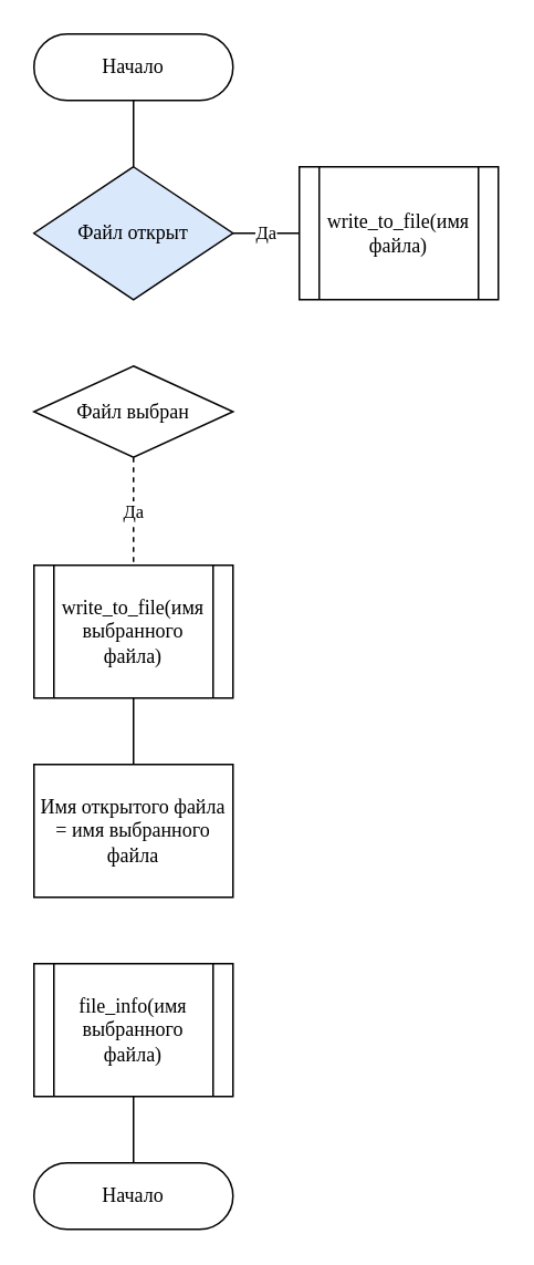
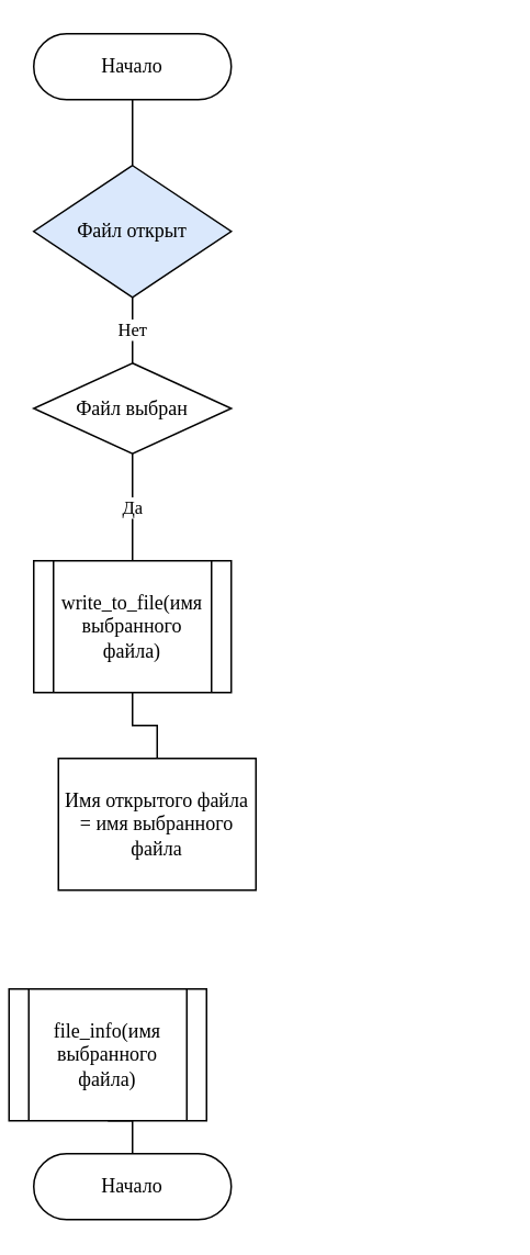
  <mxCell id="0" />
  <mxCell id="1" parent="0" />
  <mxCell id="2" style="edgeStyle=orthogonalEdgeStyle;rounded=0;orthogonalLoop=1;jettySize=auto;html=1;exitX=0.5;exitY=0.5;exitDx=0;exitDy=20;exitPerimeter=0;entryX=0.5;entryY=0;entryDx=0;entryDy=0;endArrow=none;endFill=0;fontFamily=Times New Roman;" edge="1" parent="1" source="3" target="6"><mxGeometry relative="1" as="geometry" /></mxCell>
  <mxCell id="3" value="Начало" style="html=1;dashed=0;whiteSpace=wrap;shape=mxgraph.dfd.start;fontFamily=Times New Roman;" vertex="1" parent="1"><mxGeometry x="20" y="20" width="120" height="40" as="geometry" /></mxCell>
- <mxCell id="5" value="Да" style="edgeStyle=orthogonalEdgeStyle;rounded=0;orthogonalLoop=1;jettySize=auto;html=1;exitX=1;exitY=0.5;exitDx=0;exitDy=0;entryX=0;entryY=0.5;entryDx=0;entryDy=0;endArrow=none;endFill=0;fontFamily=Times New Roman;" edge="1" parent="1" source="6" target="7"><mxGeometry relative="1" as="geometry" /></mxCell>
+ <mxCell id="4" value="Нет" style="edgeStyle=orthogonalEdgeStyle;rounded=0;orthogonalLoop=1;jettySize=auto;html=1;exitX=0.5;exitY=1;exitDx=0;exitDy=0;entryX=0.5;entryY=0;entryDx=0;entryDy=0;endArrow=none;endFill=0;fontFamily=Times New Roman;" edge="1" parent="1" source="6" target="9"><mxGeometry relative="1" as="geometry" /></mxCell>
  <mxCell id="6" value="Файл открыт" style="rhombus;whiteSpace=wrap;html=1;fontFamily=Times New Roman;fillColor=#dae8fc;" vertex="1" parent="1"><mxGeometry x="20" y="100" width="120" height="80" as="geometry" /></mxCell>
- <mxCell id="7" value="write_to_file(имя файла)" style="shape=process;whiteSpace=wrap;html=1;backgroundOutline=1;fontFamily=Times New Roman;" vertex="1" parent="1"><mxGeometry x="180" y="100" width="120" height="80" as="geometry" /></mxCell>
- <mxCell id="8" value="Да" style="edgeStyle=orthogonalEdgeStyle;rounded=0;orthogonalLoop=1;jettySize=auto;html=1;exitX=0.5;exitY=1;exitDx=0;exitDy=0;entryX=0.5;entryY=0;entryDx=0;entryDy=0;endArrow=none;endFill=0;fontFamily=Times New Roman;dashed=1;" edge="1" parent="1" source="9" target="11"><mxGeometry relative="1" as="geometry" /></mxCell>
+ <mxCell id="8" value="Да" style="edgeStyle=orthogonalEdgeStyle;rounded=0;orthogonalLoop=1;jettySize=auto;html=1;exitX=0.5;exitY=1;exitDx=0;exitDy=0;entryX=0.5;entryY=0;entryDx=0;entryDy=0;endArrow=none;endFill=0;fontFamily=Times New Roman;" edge="1" parent="1" source="9" target="11"><mxGeometry relative="1" as="geometry" /></mxCell>
  <mxCell id="9" value="Файл выбран" style="rhombus;whiteSpace=wrap;html=1;fontFamily=Times New Roman;" vertex="1" parent="1"><mxGeometry x="20" y="220" width="120" height="55" as="geometry" /></mxCell>
  <mxCell id="10" style="edgeStyle=orthogonalEdgeStyle;rounded=0;orthogonalLoop=1;jettySize=auto;html=1;exitX=0.5;exitY=1;exitDx=0;exitDy=0;endArrow=none;endFill=0;fontFamily=Times New Roman;" edge="1" parent="1" source="11" target="12"><mxGeometry relative="1" as="geometry" /></mxCell>
  <mxCell id="11" value="write_to_file(имя выбранного файла)" style="shape=process;whiteSpace=wrap;html=1;backgroundOutline=1;fontFamily=Times New Roman;" vertex="1" parent="1"><mxGeometry x="20" y="340" width="120" height="80" as="geometry" /></mxCell>
- <mxCell id="12" value="Имя открытого файла = имя выбранного файла" style="rounded=0;whiteSpace=wrap;html=1;fontFamily=Times New Roman;" vertex="1" parent="1"><mxGeometry x="20" y="460" width="120" height="80" as="geometry" /></mxCell>
- <mxCell id="13" value="file_info(имя выбранного файла)" style="shape=process;whiteSpace=wrap;html=1;backgroundOutline=1;fontFamily=Times New Roman;" vertex="1" parent="1"><mxGeometry x="20" y="580" width="120" height="80" as="geometry" /></mxCell>
+ <mxCell id="12" value="Имя открытого файла = имя выбранного файла" style="rounded=0;whiteSpace=wrap;html=1;fontFamily=Times New Roman;" vertex="1" parent="1"><mxGeometry x="35" y="460" width="120" height="80" as="geometry" /></mxCell>
+ <mxCell id="13" value="file_info(имя выбранного файла)" style="shape=process;whiteSpace=wrap;html=1;backgroundOutline=1;fontFamily=Times New Roman;" vertex="1" parent="1"><mxGeometry x="5" y="600" width="120" height="80" as="geometry" /></mxCell>
  <mxCell id="14" value="Начало" style="html=1;dashed=0;whiteSpace=wrap;shape=mxgraph.dfd.start;fontFamily=Times New Roman;" vertex="1" parent="1"><mxGeometry x="20" y="700" width="120" height="40" as="geometry" /></mxCell>
  <mxCell id="15" style="edgeStyle=orthogonalEdgeStyle;rounded=0;orthogonalLoop=1;jettySize=auto;html=1;exitX=0.5;exitY=1;exitDx=0;exitDy=0;entryX=0.5;entryY=0.5;entryDx=0;entryDy=-20;entryPerimeter=0;endArrow=none;endFill=0;fontFamily=Times New Roman;" edge="1" parent="1" source="13" target="14"><mxGeometry relative="1" as="geometry" /></mxCell>
